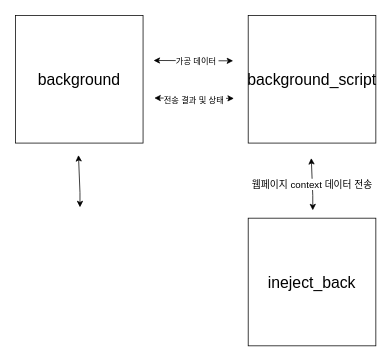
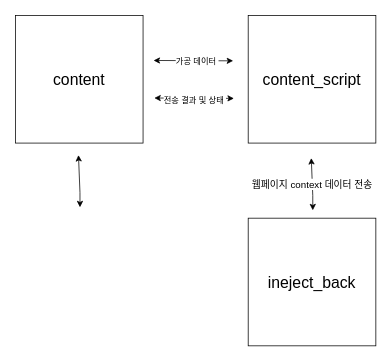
  <mxCell id="0" />
  <mxCell id="1" parent="0" />
- <mxCell id="2" value="&lt;font style=&quot;font-size: 21px;&quot;&gt;background&lt;/font&gt;" style="whiteSpace=wrap;html=1;aspect=fixed;" vertex="1" parent="1"><mxGeometry x="20" y="20" width="170" height="170" as="geometry" /></mxCell>
- <mxCell id="3" value="&lt;font style=&quot;font-size: 21px;&quot;&gt;background_script&lt;/font&gt;" style="whiteSpace=wrap;html=1;aspect=fixed;" vertex="1" parent="1"><mxGeometry x="330" y="20" width="170" height="170" as="geometry" /></mxCell>
+ <mxCell id="2" value="&lt;font style=&quot;font-size: 21px;&quot;&gt;content&lt;/font&gt;" style="whiteSpace=wrap;html=1;aspect=fixed;" vertex="1" parent="1"><mxGeometry x="20" y="20" width="170" height="170" as="geometry" /></mxCell>
+ <mxCell id="3" value="&lt;font style=&quot;font-size: 21px;&quot;&gt;content_script&lt;/font&gt;" style="whiteSpace=wrap;html=1;aspect=fixed;" vertex="1" parent="1"><mxGeometry x="330" y="20" width="170" height="170" as="geometry" /></mxCell>
  <mxCell id="4" value="&lt;span style=&quot;font-size: 21px;&quot;&gt;ineject_back&lt;/span&gt;" style="whiteSpace=wrap;html=1;aspect=fixed;" vertex="1" parent="1"><mxGeometry x="330" y="290" width="170" height="170" as="geometry" /></mxCell>
  <mxCell id="5" value="" style="endArrow=classic;startArrow=classic;html=1;rounded=0;" edge="1" parent="1"><mxGeometry width="50" height="50" relative="1" as="geometry"><mxPoint x="204" y="80" as="sourcePoint" /><mxPoint x="310" y="80.5" as="targetPoint" /></mxGeometry></mxCell>
  <mxCell id="6" value="가공 데이터&amp;nbsp;" style="edgeLabel;html=1;align=center;verticalAlign=middle;resizable=0;points=[];" vertex="1" connectable="0" parent="5"><mxGeometry x="0.094" relative="1" as="geometry"><mxPoint as="offset" /></mxGeometry></mxCell>
  <mxCell id="7" value="" style="endArrow=classic;startArrow=classic;html=1;rounded=0;" edge="1" parent="1"><mxGeometry width="50" height="50" relative="1" as="geometry"><mxPoint x="106" y="275.5" as="sourcePoint" /><mxPoint x="104" y="206" as="targetPoint" /><Array as="points"><mxPoint x="106" y="256" /></Array></mxGeometry></mxCell>
  <mxCell id="8" value="&lt;font style=&quot;font-size: 13px;&quot;&gt;웹페이지 context 데이터 전송&lt;/font&gt;" style="endArrow=classic;startArrow=classic;html=1;rounded=0;" edge="1" parent="1"><mxGeometry width="50" height="50" relative="1" as="geometry"><mxPoint x="416" y="279.5" as="sourcePoint" /><mxPoint x="414" y="210" as="targetPoint" /><Array as="points"><mxPoint x="416" y="260" /></Array></mxGeometry></mxCell>
  <mxCell id="9" value="" style="endArrow=classic;startArrow=classic;html=1;rounded=0;" edge="1" parent="1"><mxGeometry width="50" height="50" relative="1" as="geometry"><mxPoint x="205" y="130" as="sourcePoint" /><mxPoint x="311" y="130.5" as="targetPoint" /></mxGeometry></mxCell>
  <mxCell id="10" value="전송 결과 및 상태&amp;nbsp;" style="edgeLabel;html=1;align=center;verticalAlign=middle;resizable=0;points=[];" vertex="1" connectable="0" parent="9"><mxGeometry x="0.019" y="-2" relative="1" as="geometry"><mxPoint as="offset" /></mxGeometry></mxCell>
